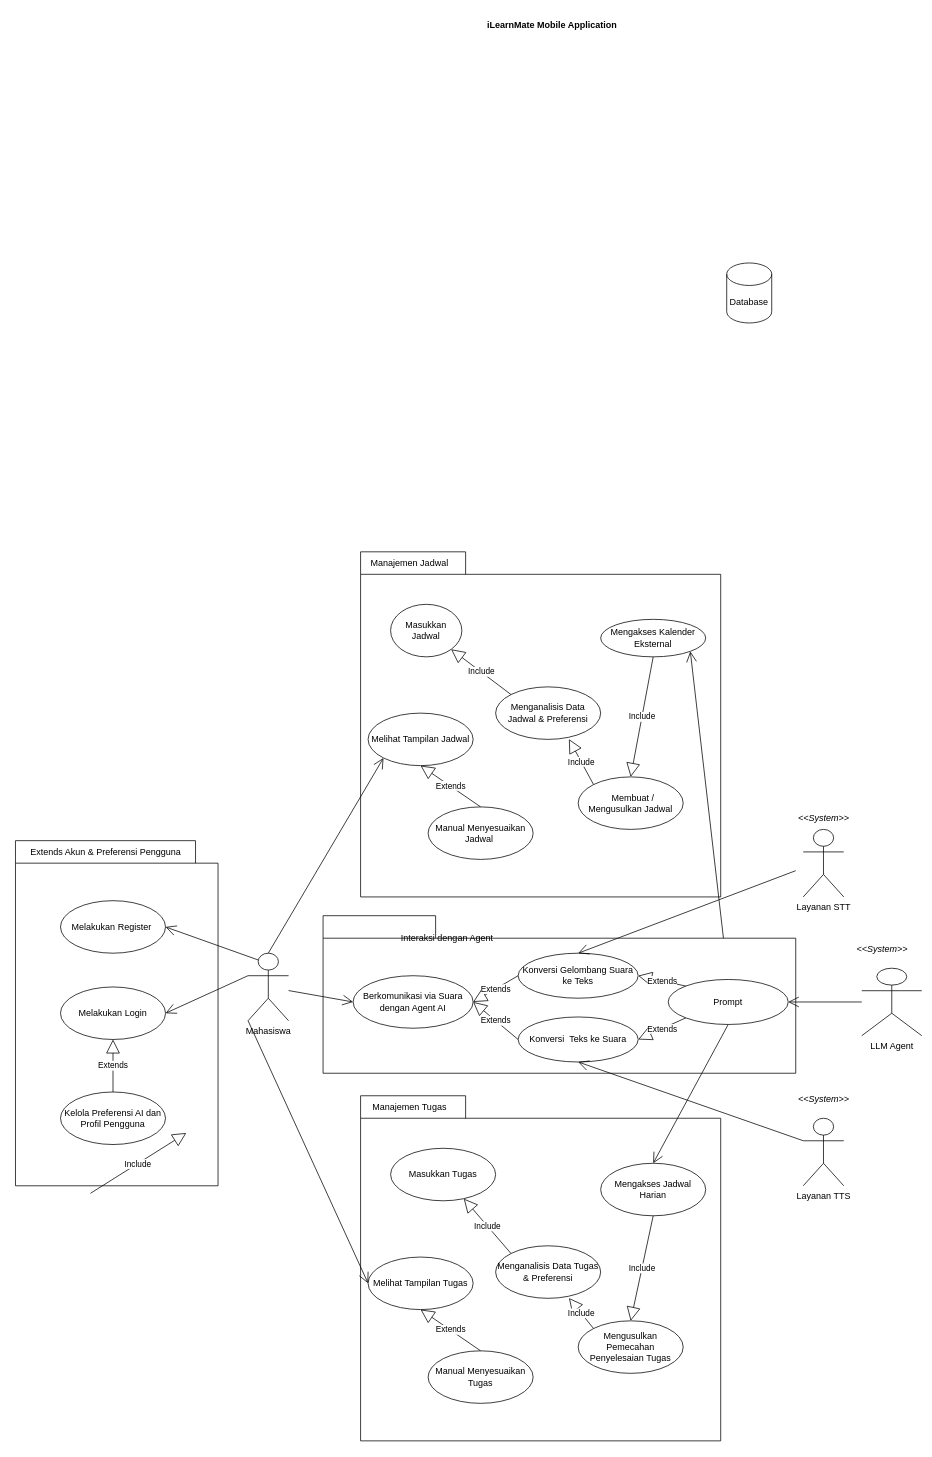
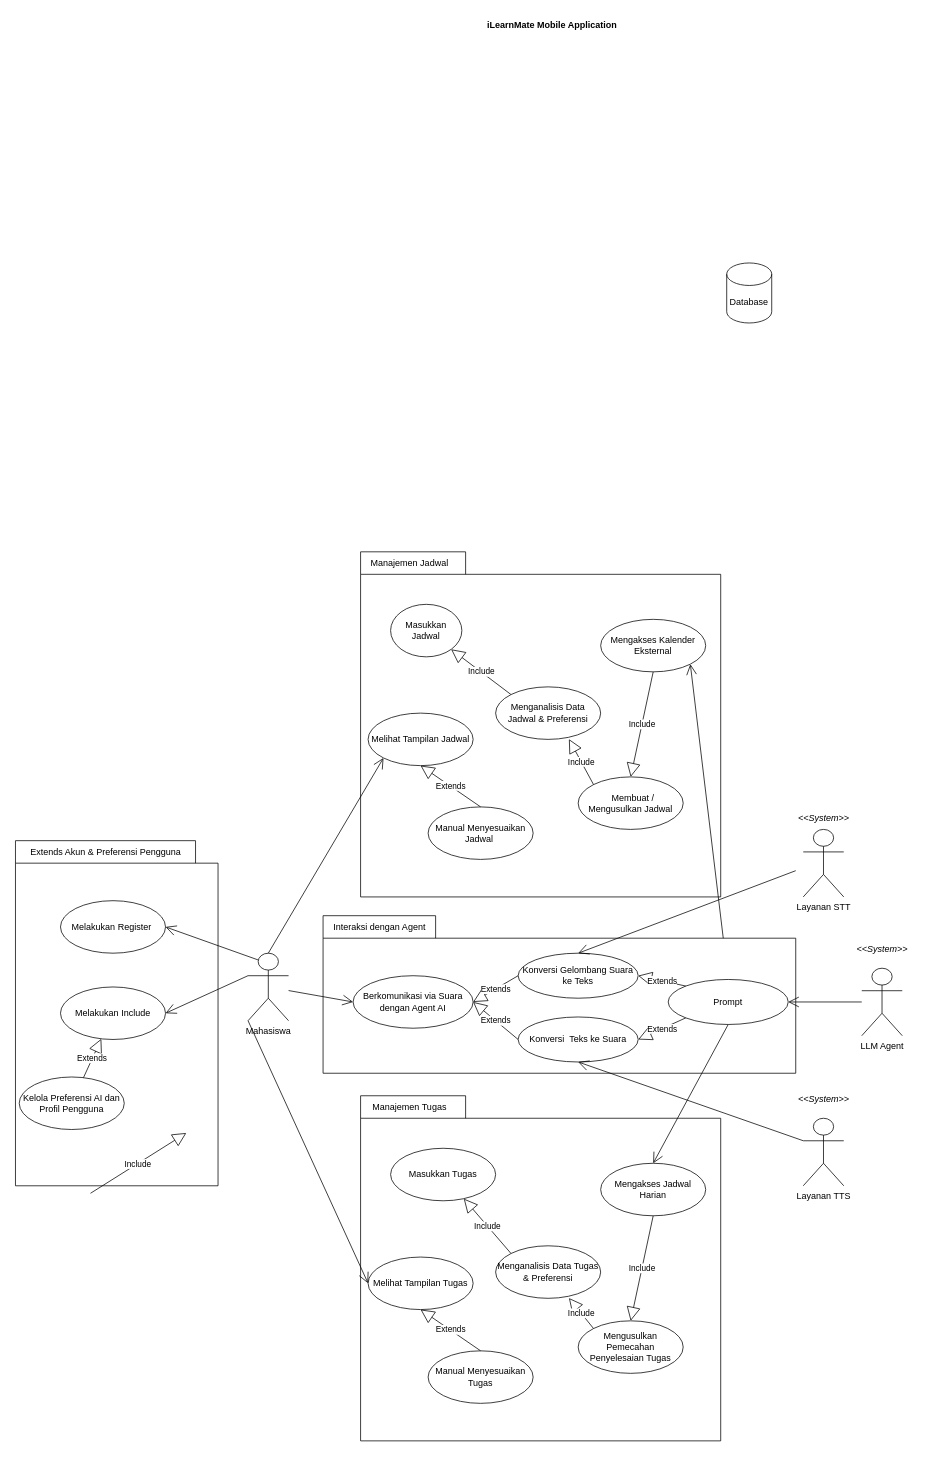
  <mxCell id="0" />
  <mxCell id="1" parent="0" />
  <mxCell id="2" value="Mahasiswa" style="shape=umlActor;verticalLabelPosition=bottom;verticalAlign=top;html=1;outlineConnect=0;" parent="1" vertex="1"><mxGeometry x="330" y="1270" width="54" height="90" as="geometry" /></mxCell>
  <mxCell id="3" value="iLearnMate Mobile Application" style="text;align=center;fontStyle=1;verticalAlign=middle;spacingLeft=3;spacingRight=3;strokeColor=none;rotatable=0;points=[[0,0.5],[1,0.5]];portConstraint=eastwest;html=1;" vertex="1" parent="1"><mxGeometry x="620" y="20" width="230" height="26" as="geometry" /></mxCell>
  <mxCell id="4" value="" style="shape=folder;fontStyle=1;spacingTop=10;tabWidth=240;tabHeight=30;tabPosition=left;html=1;whiteSpace=wrap;" vertex="1" parent="1"><mxGeometry x="20" y="1120" width="270" height="460" as="geometry" /></mxCell>
  <mxCell id="5" value="Extends Akun &amp;amp; Preferensi Pengguna" style="text;html=1;align=center;verticalAlign=middle;resizable=0;points=[];autosize=1;strokeColor=none;fillColor=none;" vertex="1" parent="1"><mxGeometry x="20" y="1120" width="240" height="30" as="geometry" /></mxCell>
- <mxCell id="6" value="Melakukan&amp;nbsp;&lt;span style=&quot;background-color: transparent; color: light-dark(rgb(0, 0, 0), rgb(255, 255, 255));&quot;&gt;Login&lt;/span&gt;" style="ellipse;whiteSpace=wrap;html=1;" vertex="1" parent="1"><mxGeometry x="80" y="1315" width="140" height="70" as="geometry" /></mxCell>
+ <mxCell id="6" value="Melakukan&amp;nbsp;&lt;span style=&quot;background-color: transparent; color: light-dark(rgb(0, 0, 0), rgb(255, 255, 255));&quot;&gt;Include&lt;/span&gt;" style="ellipse;whiteSpace=wrap;html=1;" vertex="1" parent="1"><mxGeometry x="80" y="1315" width="140" height="70" as="geometry" /></mxCell>
  <mxCell id="7" value="Melakukan&amp;nbsp;&lt;span style=&quot;background-color: transparent; color: light-dark(rgb(0, 0, 0), rgb(255, 255, 255));&quot;&gt;Register&amp;nbsp;&lt;/span&gt;" style="ellipse;whiteSpace=wrap;html=1;" vertex="1" parent="1"><mxGeometry x="80" y="1200" width="140" height="70" as="geometry" /></mxCell>
- <mxCell id="8" value="Kelola Preferensi AI dan Profil Pengguna" style="ellipse;whiteSpace=wrap;html=1;" vertex="1" parent="1"><mxGeometry x="80" y="1455" width="140" height="70" as="geometry" /></mxCell>
+ <mxCell id="8" value="Kelola Preferensi AI dan Profil Pengguna" style="ellipse;whiteSpace=wrap;html=1;" vertex="1" parent="1"><mxGeometry x="25" y="1435" width="140" height="70" as="geometry" /></mxCell>
  <mxCell id="9" value="Extends" style="endArrow=block;endSize=16;endFill=0;html=1;rounded=0;" edge="1" parent="1" source="8" target="6"><mxGeometry width="160" relative="1" as="geometry"><mxPoint x="120" y="940" as="sourcePoint" /><mxPoint x="280" y="940" as="targetPoint" /></mxGeometry></mxCell>
  <mxCell id="10" value="Database" style="shape=cylinder3;whiteSpace=wrap;html=1;boundedLbl=1;backgroundOutline=1;size=15;" vertex="1" parent="1"><mxGeometry x="968" y="350" width="60" height="80" as="geometry" /></mxCell>
  <mxCell id="11" value="" style="endArrow=open;endFill=1;endSize=12;html=1;rounded=0;entryX=1;entryY=0.5;entryDx=0;entryDy=0;exitX=0.25;exitY=0.1;exitDx=0;exitDy=0;exitPerimeter=0;" edge="1" parent="1" source="2" target="7"><mxGeometry width="160" relative="1" as="geometry"><mxPoint x="300" y="1260" as="sourcePoint" /><mxPoint x="770" y="580" as="targetPoint" /></mxGeometry></mxCell>
  <mxCell id="12" value="" style="endArrow=open;endFill=1;endSize=12;html=1;rounded=0;entryX=1;entryY=0.5;entryDx=0;entryDy=0;exitX=0;exitY=0.333;exitDx=0;exitDy=0;exitPerimeter=0;" edge="1" parent="1" source="2" target="6"><mxGeometry width="160" relative="1" as="geometry"><mxPoint x="300" y="1280" as="sourcePoint" /><mxPoint x="770" y="580" as="targetPoint" /></mxGeometry></mxCell>
  <mxCell id="13" value="" style="shape=folder;fontStyle=1;spacingTop=10;tabWidth=140;tabHeight=30;tabPosition=left;html=1;whiteSpace=wrap;" vertex="1" parent="1"><mxGeometry x="480" y="735" width="480" height="460" as="geometry" /></mxCell>
  <mxCell id="14" value="Manajemen Jadwal" style="text;html=1;align=center;verticalAlign=middle;resizable=0;points=[];autosize=1;strokeColor=none;fillColor=none;" vertex="1" parent="1"><mxGeometry x="480" y="735" width="130" height="30" as="geometry" /></mxCell>
  <mxCell id="15" value="Melihat Tampilan Jadwal" style="ellipse;whiteSpace=wrap;html=1;" vertex="1" parent="1"><mxGeometry x="490" y="950" width="140" height="70" as="geometry" /></mxCell>
  <mxCell id="16" value="Masukkan Jadwal" style="ellipse;whiteSpace=wrap;html=1;" vertex="1" parent="1"><mxGeometry x="520" y="805" width="95" height="70" as="geometry" /></mxCell>
  <mxCell id="17" value="Manual Menyesuaikan Jadwal&amp;nbsp;" style="ellipse;whiteSpace=wrap;html=1;" vertex="1" parent="1"><mxGeometry x="570" y="1075" width="140" height="70" as="geometry" /></mxCell>
  <mxCell id="18" value="&amp;nbsp; Membuat / Mengusulkan Jadwal" style="ellipse;whiteSpace=wrap;html=1;" vertex="1" parent="1"><mxGeometry x="770" y="1035" width="140" height="70" as="geometry" /></mxCell>
  <mxCell id="19" value="" style="endArrow=open;endFill=1;endSize=12;html=1;rounded=0;entryX=0;entryY=1;entryDx=0;entryDy=0;exitX=0.5;exitY=0;exitDx=0;exitDy=0;exitPerimeter=0;" edge="1" parent="1" source="2" target="15"><mxGeometry width="160" relative="1" as="geometry"><mxPoint x="390" y="1200" as="sourcePoint" /><mxPoint x="750" y="1100" as="targetPoint" /></mxGeometry></mxCell>
  <mxCell id="20" value="Extends" style="endArrow=block;endSize=16;endFill=0;html=1;rounded=0;exitX=0.5;exitY=0;exitDx=0;exitDy=0;entryX=0.5;entryY=1;entryDx=0;entryDy=0;" edge="1" parent="1" source="17" target="15"><mxGeometry width="160" relative="1" as="geometry"><mxPoint x="570" y="1005" as="sourcePoint" /><mxPoint x="730" y="1005" as="targetPoint" /></mxGeometry></mxCell>
  <mxCell id="21" value="Include" style="endArrow=block;endSize=16;endFill=0;html=1;rounded=0;exitX=0;exitY=0;exitDx=0;exitDy=0;" edge="1" parent="1" source="24" target="16"><mxGeometry width="160" relative="1" as="geometry"><mxPoint x="700" y="945" as="sourcePoint" /><mxPoint x="730" y="875" as="targetPoint" /></mxGeometry></mxCell>
- <mxCell id="22" value="Mengakses Kalender Eksternal" style="ellipse;whiteSpace=wrap;html=1;" vertex="1" parent="1"><mxGeometry x="800" y="825" width="140" height="50" as="geometry" /></mxCell>
+ <mxCell id="22" value="Mengakses Kalender Eksternal" style="ellipse;whiteSpace=wrap;html=1;" vertex="1" parent="1"><mxGeometry x="800" y="825" width="140" height="70" as="geometry" /></mxCell>
  <mxCell id="23" value="Include" style="endArrow=block;endSize=16;endFill=0;html=1;rounded=0;entryX=0.5;entryY=0;entryDx=0;entryDy=0;exitX=0.5;exitY=1;exitDx=0;exitDy=0;" edge="1" parent="1" source="22" target="18"><mxGeometry width="160" relative="1" as="geometry"><mxPoint x="760" y="855" as="sourcePoint" /><mxPoint x="840" y="855" as="targetPoint" /></mxGeometry></mxCell>
  <mxCell id="24" value="Menganalisis Data Jadwal &amp;amp; Preferensi" style="ellipse;whiteSpace=wrap;html=1;" vertex="1" parent="1"><mxGeometry x="660" y="915" width="140" height="70" as="geometry" /></mxCell>
  <mxCell id="25" value="Include" style="endArrow=block;endSize=16;endFill=0;html=1;rounded=0;exitX=0;exitY=0;exitDx=0;exitDy=0;entryX=0.698;entryY=0.995;entryDx=0;entryDy=0;entryPerimeter=0;" edge="1" parent="1" source="18" target="24"><mxGeometry x="-0.013" width="160" relative="1" as="geometry"><mxPoint x="630" y="1065" as="sourcePoint" /><mxPoint x="790" y="1065" as="targetPoint" /><mxPoint as="offset" /></mxGeometry></mxCell>
- <mxCell id="26" value="LLM Agent" style="shape=umlActor;verticalLabelPosition=bottom;verticalAlign=top;html=1;outlineConnect=0;" vertex="1" parent="1"><mxGeometry x="1148" y="1290" width="80" height="90" as="geometry" /></mxCell>
+ <mxCell id="26" value="LLM Agent" style="shape=umlActor;verticalLabelPosition=bottom;verticalAlign=top;html=1;outlineConnect=0;" vertex="1" parent="1"><mxGeometry x="1148" y="1290" width="54" height="90" as="geometry" /></mxCell>
  <mxCell id="27" value="&lt;i&gt;&amp;lt;&amp;lt;System&amp;gt;&amp;gt;&lt;/i&gt;" style="text;html=1;align=center;verticalAlign=middle;resizable=0;points=[];autosize=1;strokeColor=none;fillColor=none;" vertex="1" parent="1"><mxGeometry x="1130" y="1250" width="90" height="30" as="geometry" /></mxCell>
  <mxCell id="28" value="" style="endArrow=open;endFill=1;endSize=12;html=1;rounded=0;entryX=1;entryY=1;entryDx=0;entryDy=0;exitX=0.5;exitY=0;exitDx=0;exitDy=0;" edge="1" parent="1" source="56" target="22"><mxGeometry width="160" relative="1" as="geometry"><mxPoint x="1030" y="1250" as="sourcePoint" /><mxPoint x="940" y="900" as="targetPoint" /></mxGeometry></mxCell>
  <mxCell id="29" value="" style="shape=folder;fontStyle=1;spacingTop=10;tabWidth=140;tabHeight=30;tabPosition=left;html=1;whiteSpace=wrap;" vertex="1" parent="1"><mxGeometry x="480" y="1460" width="480" height="460" as="geometry" /></mxCell>
  <mxCell id="30" value="Manajemen Tugas" style="text;html=1;align=center;verticalAlign=middle;resizable=0;points=[];autosize=1;strokeColor=none;fillColor=none;" vertex="1" parent="1"><mxGeometry x="485" y="1460" width="120" height="30" as="geometry" /></mxCell>
  <mxCell id="31" value="Melihat Tampilan Tugas" style="ellipse;whiteSpace=wrap;html=1;" vertex="1" parent="1"><mxGeometry x="490" y="1675" width="140" height="70" as="geometry" /></mxCell>
  <mxCell id="32" value="Masukkan Tugas" style="ellipse;whiteSpace=wrap;html=1;" vertex="1" parent="1"><mxGeometry x="520" y="1530" width="140" height="70" as="geometry" /></mxCell>
  <mxCell id="33" value="Manual Menyesuaikan Tugas" style="ellipse;whiteSpace=wrap;html=1;" vertex="1" parent="1"><mxGeometry x="570" y="1800" width="140" height="70" as="geometry" /></mxCell>
  <mxCell id="34" value="Mengusulkan Pemecahan Penyelesaian Tugas" style="ellipse;whiteSpace=wrap;html=1;" vertex="1" parent="1"><mxGeometry x="770" y="1760" width="140" height="70" as="geometry" /></mxCell>
  <mxCell id="35" value="Extends" style="endArrow=block;endSize=16;endFill=0;html=1;rounded=0;exitX=0.5;exitY=0;exitDx=0;exitDy=0;entryX=0.5;entryY=1;entryDx=0;entryDy=0;" edge="1" source="33" target="31" parent="1"><mxGeometry width="160" relative="1" as="geometry"><mxPoint x="570" y="1730" as="sourcePoint" /><mxPoint x="730" y="1730" as="targetPoint" /></mxGeometry></mxCell>
  <mxCell id="36" value="Include" style="endArrow=block;endSize=16;endFill=0;html=1;rounded=0;exitX=0;exitY=0;exitDx=0;exitDy=0;" edge="1" source="39" target="32" parent="1"><mxGeometry width="160" relative="1" as="geometry"><mxPoint x="700" y="1670" as="sourcePoint" /><mxPoint x="730" y="1600" as="targetPoint" /></mxGeometry></mxCell>
  <mxCell id="37" value="Mengakses Jadwal Harian" style="ellipse;whiteSpace=wrap;html=1;" vertex="1" parent="1"><mxGeometry x="800" y="1550" width="140" height="70" as="geometry" /></mxCell>
  <mxCell id="38" value="Include" style="endArrow=block;endSize=16;endFill=0;html=1;rounded=0;entryX=0.5;entryY=0;entryDx=0;entryDy=0;exitX=0.5;exitY=1;exitDx=0;exitDy=0;" edge="1" source="37" target="34" parent="1"><mxGeometry width="160" relative="1" as="geometry"><mxPoint x="760" y="1580" as="sourcePoint" /><mxPoint x="840" y="1580" as="targetPoint" /></mxGeometry></mxCell>
  <mxCell id="39" value="Menganalisis Data Tugas &amp;amp; Preferensi" style="ellipse;whiteSpace=wrap;html=1;" vertex="1" parent="1"><mxGeometry x="660" y="1660" width="140" height="70" as="geometry" /></mxCell>
  <mxCell id="40" value="Include" style="endArrow=block;endSize=16;endFill=0;html=1;rounded=0;exitX=0;exitY=0;exitDx=0;exitDy=0;entryX=0.698;entryY=0.995;entryDx=0;entryDy=0;entryPerimeter=0;" edge="1" source="34" target="39" parent="1"><mxGeometry x="-0.013" width="160" relative="1" as="geometry"><mxPoint x="630" y="1790" as="sourcePoint" /><mxPoint x="790" y="1790" as="targetPoint" /><mxPoint as="offset" /></mxGeometry></mxCell>
  <mxCell id="41" value="" style="shape=folder;fontStyle=1;spacingTop=10;tabWidth=150;tabHeight=30;tabPosition=left;html=1;whiteSpace=wrap;" vertex="1" parent="1"><mxGeometry x="430" y="1220" width="630" height="210" as="geometry" /></mxCell>
- <mxCell id="42" value="Interaksi dengan Agent" style="text;html=1;align=center;verticalAlign=middle;resizable=0;points=[];autosize=1;strokeColor=none;fillColor=none;" vertex="1" parent="1"><mxGeometry x="520" y="1235" width="150" height="30" as="geometry" /></mxCell>
+ <mxCell id="42" value="Interaksi dengan Agent" style="text;html=1;align=center;verticalAlign=middle;resizable=0;points=[];autosize=1;strokeColor=none;fillColor=none;" vertex="1" parent="1"><mxGeometry x="430" y="1220" width="150" height="30" as="geometry" /></mxCell>
  <mxCell id="43" value="Include" style="endArrow=block;endSize=16;endFill=0;html=1;rounded=0;exitX=0;exitY=0;exitDx=0;exitDy=0;entryX=0.698;entryY=0.995;entryDx=0;entryDy=0;entryPerimeter=0;" edge="1" parent="1"><mxGeometry x="-0.013" width="160" relative="1" as="geometry"><mxPoint x="120" y="1590" as="sourcePoint" /><mxPoint x="247.72" y="1509.65" as="targetPoint" /><mxPoint as="offset" /></mxGeometry></mxCell>
  <mxCell id="44" value="" style="endArrow=open;endFill=1;endSize=12;html=1;rounded=0;entryX=0.5;entryY=0;entryDx=0;entryDy=0;exitX=0.5;exitY=1;exitDx=0;exitDy=0;" edge="1" parent="1" source="56" target="37"><mxGeometry width="160" relative="1" as="geometry"><mxPoint x="1030" y="1260" as="sourcePoint" /><mxPoint x="1080" y="1250" as="targetPoint" /></mxGeometry></mxCell>
  <mxCell id="45" value="Berkomunikasi via Suara dengan Agent AI" style="ellipse;whiteSpace=wrap;html=1;" vertex="1" parent="1"><mxGeometry x="470" y="1300" width="160" height="70" as="geometry" /></mxCell>
  <mxCell id="46" value="Layanan TTS" style="shape=umlActor;verticalLabelPosition=bottom;verticalAlign=top;html=1;outlineConnect=0;" vertex="1" parent="1"><mxGeometry x="1070" y="1490" width="54" height="90" as="geometry" /></mxCell>
  <mxCell id="47" value="Layanan STT" style="shape=umlActor;verticalLabelPosition=bottom;verticalAlign=top;html=1;outlineConnect=0;" vertex="1" parent="1"><mxGeometry x="1070" y="1105" width="54" height="90" as="geometry" /></mxCell>
  <mxCell id="48" value="&lt;i&gt;&amp;lt;&amp;lt;System&amp;gt;&amp;gt;&lt;/i&gt;" style="text;html=1;align=center;verticalAlign=middle;resizable=0;points=[];autosize=1;strokeColor=none;fillColor=none;" vertex="1" parent="1"><mxGeometry x="1052" y="1075" width="90" height="30" as="geometry" /></mxCell>
  <mxCell id="49" value="&lt;i&gt;&amp;lt;&amp;lt;System&amp;gt;&amp;gt;&lt;/i&gt;" style="text;html=1;align=center;verticalAlign=middle;resizable=0;points=[];autosize=1;strokeColor=none;fillColor=none;" vertex="1" parent="1"><mxGeometry x="1052" y="1450" width="90" height="30" as="geometry" /></mxCell>
  <mxCell id="50" value="" style="endArrow=open;endFill=1;endSize=12;html=1;rounded=0;entryX=0;entryY=0.5;entryDx=0;entryDy=0;" edge="1" parent="1" source="2" target="45"><mxGeometry width="160" relative="1" as="geometry"><mxPoint x="410" y="1335" as="sourcePoint" /><mxPoint x="80" y="1560" as="targetPoint" /></mxGeometry></mxCell>
  <mxCell id="51" value="Konversi Gelombang Suara ke Teks" style="ellipse;whiteSpace=wrap;html=1;" vertex="1" parent="1"><mxGeometry x="690" y="1270" width="160" height="60" as="geometry" /></mxCell>
  <mxCell id="52" value="Extends" style="endArrow=block;endSize=16;endFill=0;html=1;rounded=0;exitX=0;exitY=0.5;exitDx=0;exitDy=0;entryX=1;entryY=0.5;entryDx=0;entryDy=0;" edge="1" parent="1" source="51" target="45"><mxGeometry width="160" relative="1" as="geometry"><mxPoint x="500" y="1340" as="sourcePoint" /><mxPoint x="660" y="1340" as="targetPoint" /></mxGeometry></mxCell>
  <mxCell id="53" value="Konversi&amp;nbsp; Teks ke Suara" style="ellipse;whiteSpace=wrap;html=1;" vertex="1" parent="1"><mxGeometry x="690" y="1355" width="160" height="60" as="geometry" /></mxCell>
  <mxCell id="54" value="Extends" style="endArrow=block;endSize=16;endFill=0;html=1;rounded=0;entryX=1;entryY=0.5;entryDx=0;entryDy=0;exitX=0;exitY=0.5;exitDx=0;exitDy=0;" edge="1" parent="1" source="53" target="45"><mxGeometry x="0.003" width="160" relative="1" as="geometry"><mxPoint x="730" y="1380" as="sourcePoint" /><mxPoint x="640" y="1320" as="targetPoint" /><mxPoint as="offset" /></mxGeometry></mxCell>
  <mxCell id="55" value="" style="endArrow=open;endFill=1;endSize=12;html=1;rounded=0;entryX=0.5;entryY=0;entryDx=0;entryDy=0;" edge="1" parent="1" target="51"><mxGeometry width="160" relative="1" as="geometry"><mxPoint x="1060" y="1160" as="sourcePoint" /><mxPoint x="680" y="1200" as="targetPoint" /></mxGeometry></mxCell>
  <mxCell id="56" value="Prompt" style="ellipse;whiteSpace=wrap;html=1;" vertex="1" parent="1"><mxGeometry x="890" y="1305" width="160" height="60" as="geometry" /></mxCell>
  <mxCell id="57" value="" style="endArrow=open;endFill=1;endSize=12;html=1;rounded=0;entryX=1;entryY=0.5;entryDx=0;entryDy=0;" edge="1" parent="1" source="26" target="56"><mxGeometry width="160" relative="1" as="geometry"><mxPoint x="1130" y="1330" as="sourcePoint" /><mxPoint x="880" y="1400" as="targetPoint" /></mxGeometry></mxCell>
  <mxCell id="58" value="Extends" style="endArrow=block;endSize=16;endFill=0;html=1;rounded=0;exitX=0;exitY=1;exitDx=0;exitDy=0;entryX=1;entryY=0.5;entryDx=0;entryDy=0;" edge="1" parent="1" source="56" target="53"><mxGeometry width="160" relative="1" as="geometry"><mxPoint x="700" y="1400" as="sourcePoint" /><mxPoint x="860" y="1400" as="targetPoint" /></mxGeometry></mxCell>
  <mxCell id="59" value="Extends" style="endArrow=block;endSize=16;endFill=0;html=1;rounded=0;exitX=0;exitY=0;exitDx=0;exitDy=0;entryX=1;entryY=0.5;entryDx=0;entryDy=0;entryPerimeter=0;" edge="1" parent="1" source="56" target="51"><mxGeometry width="160" relative="1" as="geometry"><mxPoint x="720" y="1400" as="sourcePoint" /><mxPoint x="880" y="1400" as="targetPoint" /></mxGeometry></mxCell>
  <mxCell id="60" value="" style="endArrow=open;endFill=1;endSize=12;html=1;rounded=0;exitX=0;exitY=0.333;exitDx=0;exitDy=0;exitPerimeter=0;entryX=0.5;entryY=1;entryDx=0;entryDy=0;" edge="1" parent="1" source="46" target="53"><mxGeometry width="160" relative="1" as="geometry"><mxPoint x="720" y="1400" as="sourcePoint" /><mxPoint x="880" y="1400" as="targetPoint" /></mxGeometry></mxCell>
  <mxCell id="61" value="" style="endArrow=open;endFill=1;endSize=12;html=1;rounded=0;exitX=0;exitY=1;exitDx=0;exitDy=0;exitPerimeter=0;entryX=0;entryY=0.5;entryDx=0;entryDy=0;" edge="1" parent="1" source="2" target="31"><mxGeometry width="160" relative="1" as="geometry"><mxPoint x="720" y="1400" as="sourcePoint" /><mxPoint x="880" y="1400" as="targetPoint" /></mxGeometry></mxCell>
